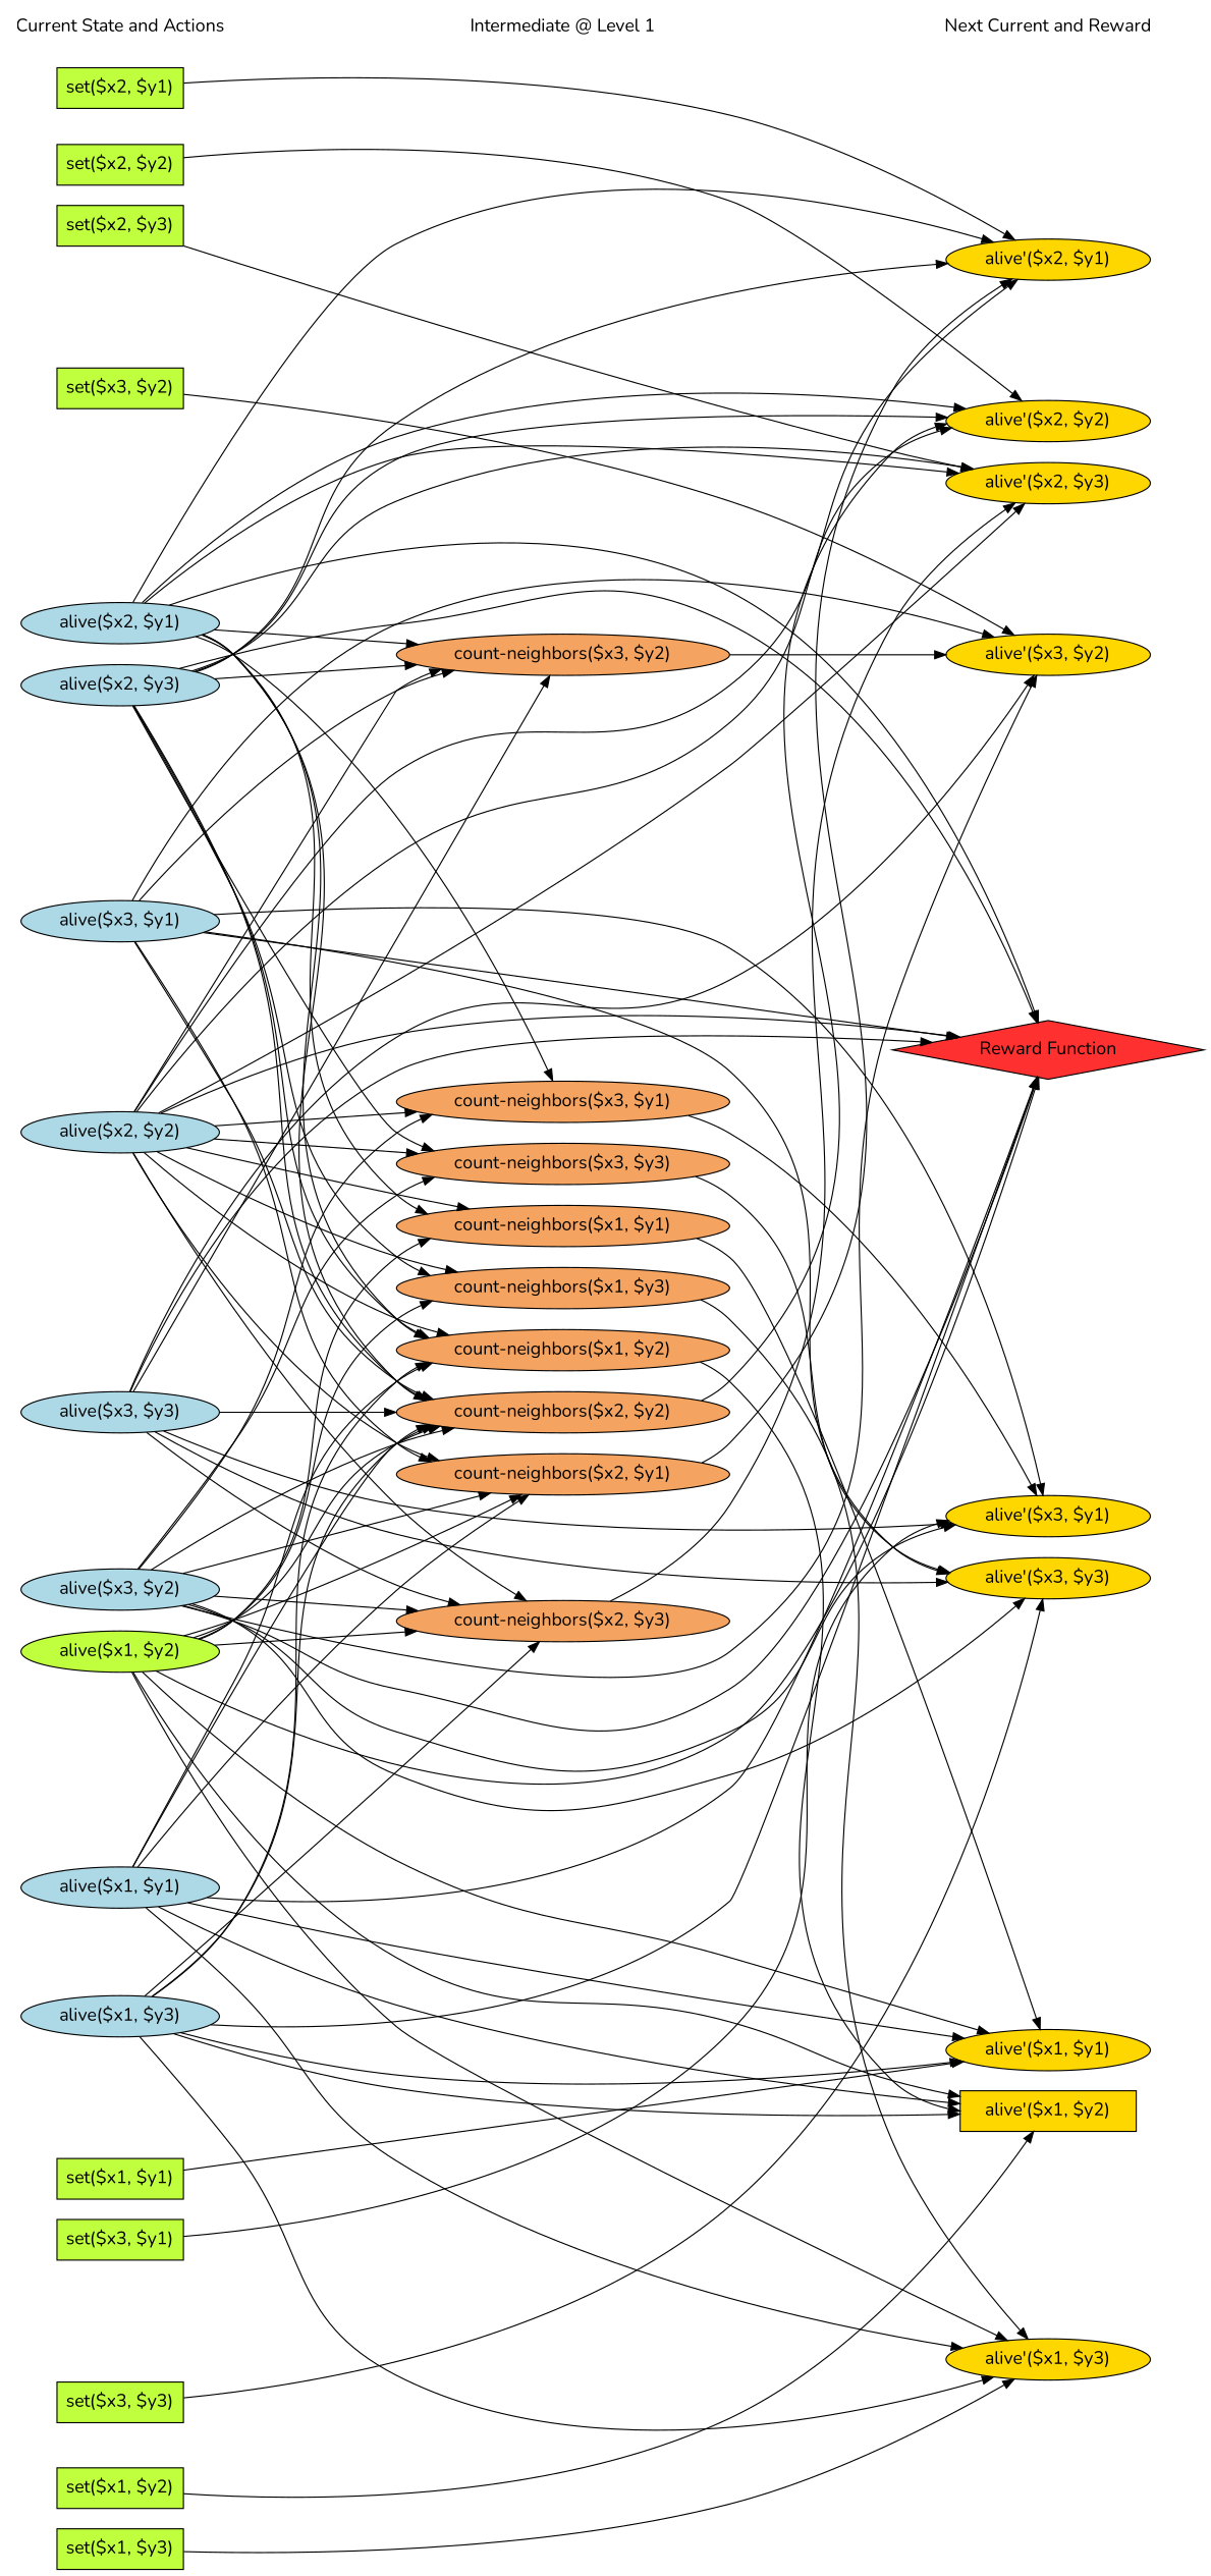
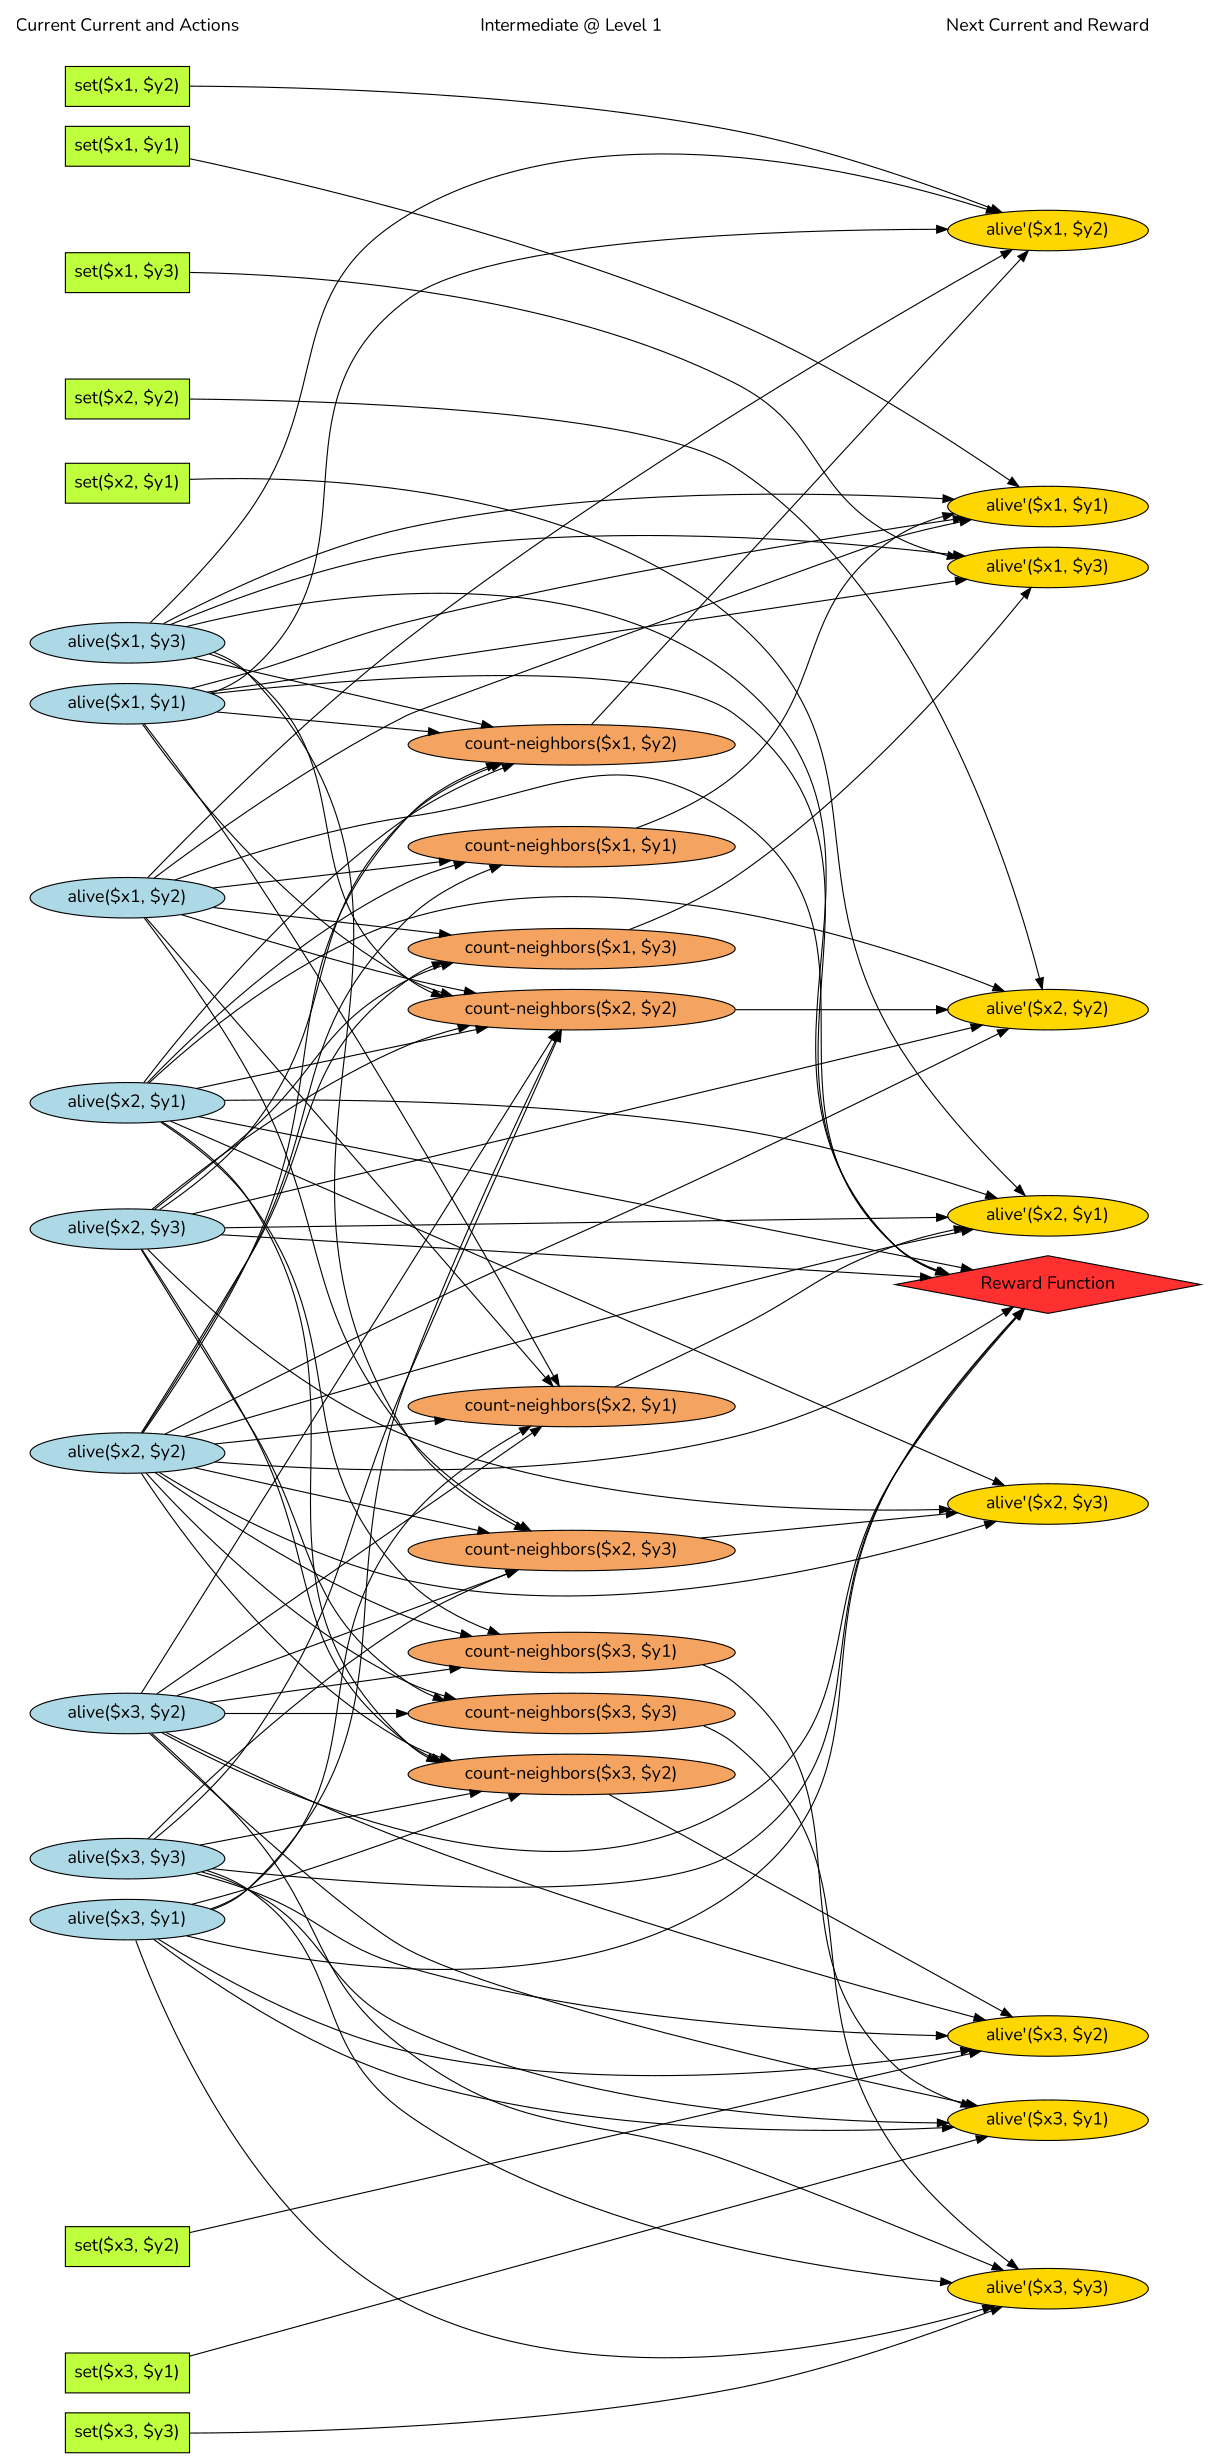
  digraph {
    fontname=Nunito
    fontsize=16
    rankdir=LR
    ranksep=2.00
    node [color=black fillcolor=sandybrown fontname=Nunito fontsize=16 shape=ellipse style=filled]
    edge [fontname=Nunito]
    "count-neighbors($x2, $y3)" [height=0.5 width=3.4777]
    "count-neighbors($x2, $y1)" [height=0.5 width=3.4777]
    "count-neighbors($x3, $y2)" [height=0.5 width=3.4777]
    "count-neighbors($x1, $y2)" [height=0.5 width=3.4777]
    "Intermediate @ Level 1" [fillcolor=white height=0.5 shape=plaintext style=bold width=2.3333]
    "count-neighbors($x2, $y2)" [height=0.5 width=3.4777]
    "count-neighbors($x1, $y3)" [height=0.5 width=3.4777]
    "count-neighbors($x3, $y1)" [height=0.5 width=3.4777]
    "count-neighbors($x3, $y3)" [height=0.5 width=3.4777]
    "count-neighbors($x1, $y1)" [height=0.5 width=3.4777]
    "set($x1, $y3)" [fillcolor=olivedrab1 height=0.5 shape=box width=1.3949]
    "set($x2, $y2)" [fillcolor=olivedrab1 height=0.5 shape=box width=1.3949]
-   "Current State and Actions" [fillcolor=white height=0.5 shape=plaintext style=bold width=2.512]
+   "Current State and Actions" [fillcolor=white height=0.5 shape=plaintext style=bold width=2.512 label="Current Current and Actions"]
    "set($x1, $y1)" [fillcolor=olivedrab1 height=0.5 shape=box width=1.3949]
    "alive($x1, $y3)" [fillcolor=lightblue height=0.5 width=2.1196]
    "alive($x1, $y1)" [fillcolor=lightblue height=0.5 width=2.1196]
    "alive($x2, $y2)" [fillcolor=lightblue height=0.5 width=2.1196]
    "set($x3, $y2)" [fillcolor=olivedrab1 height=0.5 shape=box width=1.3949]
    "alive($x3, $y1)" [fillcolor=lightblue height=0.5 width=2.1196]
    "alive($x3, $y3)" [fillcolor=lightblue height=0.5 width=2.1196]
    "set($x1, $y2)" [fillcolor=olivedrab1 height=0.5 shape=box width=1.3949]
    "set($x2, $y1)" [fillcolor=olivedrab1 height=0.5 shape=box width=1.3949]
-   "set($x2, $y3)" [fillcolor=olivedrab1 height=0.5 shape=box width=1.3949]
    "alive($x2, $y1)" [fillcolor=lightblue height=0.5 width=2.1196]
-   "alive($x1, $y2)" [fillcolor=olivedrab1 height=0.5 width=2.1196]
+   "alive($x1, $y2)" [fillcolor=lightblue height=0.5 width=2.1196]
    "alive($x2, $y3)" [fillcolor=lightblue height=0.5 width=2.1196]
    "set($x3, $y3)" [fillcolor=olivedrab1 height=0.5 shape=box width=1.3949]
    "alive($x3, $y2)" [fillcolor=lightblue height=0.5 width=2.1196]
    "set($x3, $y1)" [fillcolor=olivedrab1 height=0.5 shape=box width=1.3949]
    "alive'($x1, $y3)" [fillcolor=gold1 height=0.5 width=2.1733]
    "alive'($x1, $y1)" [fillcolor=gold1 height=0.5 width=2.1733]
    n32 [fillcolor=white height=0.5 label="Next Current and Reward" shape=plaintext style=bold width=2.2771]
    "Reward Function" [fillcolor=firebrick1 height=0.5 shape=diamond width=3.3375]
    "alive'($x2, $y2)" [fillcolor=gold1 height=0.5 width=2.1733]
    "alive'($x3, $y1)" [fillcolor=gold1 height=0.5 width=2.1733]
    "alive'($x3, $y3)" [fillcolor=gold1 height=0.5 width=2.1733]
    "alive'($x2, $y3)" [fillcolor=gold1 height=0.5 width=2.1733]
-   "alive'($x1, $y2)" [fillcolor=gold1 height=0.5 shape=box width=2.1733]
+   "alive'($x1, $y2)" [fillcolor=gold1 height=0.5 width=2.1733]
    "alive'($x2, $y1)" [fillcolor=gold1 height=0.5 width=2.1733]
    "alive'($x3, $y2)" [fillcolor=gold1 height=0.5 width=2.1733]
    subgraph sub_1 {
      rank=same
      "count-neighbors($x2, $y3)"
      "count-neighbors($x2, $y1)"
      "count-neighbors($x3, $y2)"
      "count-neighbors($x1, $y2)"
      "Intermediate @ Level 1"
      "count-neighbors($x2, $y2)"
      "count-neighbors($x1, $y3)"
      "count-neighbors($x3, $y1)"
      "count-neighbors($x3, $y3)"
      "count-neighbors($x1, $y1)"
    }
    subgraph sub_2 {
      rank=same
      "set($x1, $y3)"
      "set($x2, $y2)"
      "Current State and Actions"
      "set($x1, $y1)"
      "alive($x1, $y3)"
      "alive($x1, $y1)"
      "alive($x2, $y2)"
      "set($x3, $y2)"
      "alive($x3, $y1)"
      "alive($x3, $y3)"
      "set($x1, $y2)"
      "set($x2, $y1)"
-     "set($x2, $y3)"
      "alive($x2, $y1)"
      "alive($x1, $y2)"
      "alive($x2, $y3)"
      "set($x3, $y3)"
      "alive($x3, $y2)"
      "set($x3, $y1)"
    }
    subgraph sub_3 {
      rank=same
      "alive'($x1, $y3)"
      "alive'($x1, $y1)"
      n32
      "Reward Function"
      "alive'($x2, $y2)"
      "alive'($x3, $y1)"
      "alive'($x3, $y3)"
      "alive'($x2, $y3)"
      "alive'($x1, $y2)"
      "alive'($x2, $y1)"
      "alive'($x3, $y2)"
    }
    "count-neighbors($x2, $y3)" -> "alive'($x2, $y3)" [color=black style=solid]
    "count-neighbors($x2, $y1)" -> "alive'($x2, $y1)" [color=black style=solid]
    "count-neighbors($x3, $y2)" -> "alive'($x3, $y2)" [color=black style=solid]
    "count-neighbors($x1, $y2)" -> "alive'($x1, $y2)" [color=black style=solid]
    "Intermediate @ Level 1" -> n32 [color=black style=invis]
    "count-neighbors($x2, $y2)" -> "alive'($x2, $y2)" [color=black style=solid]
    "count-neighbors($x1, $y3)" -> "alive'($x1, $y3)" [color=black style=solid]
    "count-neighbors($x3, $y1)" -> "alive'($x3, $y1)" [color=black style=solid]
    "count-neighbors($x3, $y3)" -> "alive'($x3, $y3)" [color=black style=solid]
    "count-neighbors($x1, $y1)" -> "alive'($x1, $y1)" [color=black style=solid]
    "set($x1, $y3)" -> "alive'($x1, $y3)" [color=black style=solid]
    "set($x2, $y2)" -> "alive'($x2, $y2)" [color=black style=solid]
    "Current State and Actions" -> "Intermediate @ Level 1" [color=black style=invis]
    "set($x1, $y1)" -> "alive'($x1, $y1)" [color=black style=solid]
    "alive($x1, $y3)" -> "count-neighbors($x2, $y3)"
    "alive($x1, $y3)" -> "count-neighbors($x1, $y2)"
    "alive($x1, $y3)" -> "count-neighbors($x2, $y2)"
    "alive($x1, $y3)" -> "alive'($x1, $y3)" [color=black style=solid]
    "alive($x1, $y3)" -> "alive'($x1, $y1)" [color=black style=solid]
    "alive($x1, $y3)" -> "Reward Function"
    "alive($x1, $y3)" -> "alive'($x1, $y2)" [color=black style=solid]
    "alive($x1, $y1)" -> "count-neighbors($x2, $y1)"
    "alive($x1, $y1)" -> "count-neighbors($x1, $y2)"
    "alive($x1, $y1)" -> "count-neighbors($x2, $y2)"
    "alive($x1, $y1)" -> "alive'($x1, $y3)" [color=black style=solid]
    "alive($x1, $y1)" -> "alive'($x1, $y1)" [color=black style=solid]
    "alive($x1, $y1)" -> "Reward Function"
    "alive($x1, $y1)" -> "alive'($x1, $y2)" [color=black style=solid]
    "alive($x2, $y2)" -> "count-neighbors($x2, $y3)"
    "alive($x2, $y2)" -> "count-neighbors($x2, $y1)"
    "alive($x2, $y2)" -> "count-neighbors($x3, $y2)"
    "alive($x2, $y2)" -> "count-neighbors($x1, $y2)"
    "alive($x2, $y2)" -> "count-neighbors($x1, $y3)"
    "alive($x2, $y2)" -> "count-neighbors($x3, $y1)"
    "alive($x2, $y2)" -> "count-neighbors($x3, $y3)"
    "alive($x2, $y2)" -> "count-neighbors($x1, $y1)"
    "alive($x2, $y2)" -> "Reward Function"
    "alive($x2, $y2)" -> "alive'($x2, $y2)" [color=black style=solid]
    "alive($x2, $y2)" -> "alive'($x2, $y3)" [color=black style=solid]
    "alive($x2, $y2)" -> "alive'($x2, $y1)" [color=black style=solid]
    "set($x3, $y2)" -> "alive'($x3, $y2)" [color=black style=solid]
    "alive($x3, $y1)" -> "count-neighbors($x2, $y1)"
    "alive($x3, $y1)" -> "count-neighbors($x3, $y2)"
    "alive($x3, $y1)" -> "count-neighbors($x2, $y2)"
    "alive($x3, $y1)" -> "Reward Function"
    "alive($x3, $y1)" -> "alive'($x3, $y1)" [color=black style=solid]
    "alive($x3, $y1)" -> "alive'($x3, $y3)" [color=black style=solid]
    "alive($x3, $y1)" -> "alive'($x3, $y2)" [color=black style=solid]
    "alive($x3, $y3)" -> "count-neighbors($x2, $y3)"
    "alive($x3, $y3)" -> "count-neighbors($x3, $y2)"
    "alive($x3, $y3)" -> "count-neighbors($x2, $y2)"
    "alive($x3, $y3)" -> "Reward Function"
    "alive($x3, $y3)" -> "alive'($x3, $y1)" [color=black style=solid]
    "alive($x3, $y3)" -> "alive'($x3, $y3)" [color=black style=solid]
    "alive($x3, $y3)" -> "alive'($x3, $y2)" [color=black style=solid]
    "set($x1, $y2)" -> "alive'($x1, $y2)" [color=black style=solid]
    "set($x2, $y1)" -> "alive'($x2, $y1)" [color=black style=solid]
-   "set($x2, $y3)" -> "alive'($x2, $y3)" [color=black style=solid]
    "alive($x2, $y1)" -> "count-neighbors($x3, $y2)"
    "alive($x2, $y1)" -> "count-neighbors($x1, $y2)"
    "alive($x2, $y1)" -> "count-neighbors($x2, $y2)"
    "alive($x2, $y1)" -> "count-neighbors($x3, $y1)"
    "alive($x2, $y1)" -> "count-neighbors($x1, $y1)"
    "alive($x2, $y1)" -> "Reward Function"
    "alive($x2, $y1)" -> "alive'($x2, $y2)" [color=black style=solid]
    "alive($x2, $y1)" -> "alive'($x2, $y3)" [color=black style=solid]
    "alive($x2, $y1)" -> "alive'($x2, $y1)" [color=black style=solid]
    "alive($x1, $y2)" -> "count-neighbors($x2, $y3)"
    "alive($x1, $y2)" -> "count-neighbors($x2, $y1)"
    "alive($x1, $y2)" -> "count-neighbors($x2, $y2)"
    "alive($x1, $y2)" -> "count-neighbors($x1, $y3)"
    "alive($x1, $y2)" -> "count-neighbors($x1, $y1)"
-   "alive($x1, $y2)" -> "alive'($x1, $y3)" [color=black style=solid]
    "alive($x1, $y2)" -> "alive'($x1, $y1)" [color=black style=solid]
    "alive($x1, $y2)" -> "Reward Function"
    "alive($x1, $y2)" -> "alive'($x1, $y2)" [color=black style=solid]
    "alive($x2, $y3)" -> "count-neighbors($x3, $y2)"
    "alive($x2, $y3)" -> "count-neighbors($x1, $y2)"
    "alive($x2, $y3)" -> "count-neighbors($x2, $y2)"
    "alive($x2, $y3)" -> "count-neighbors($x1, $y3)"
    "alive($x2, $y3)" -> "count-neighbors($x3, $y3)"
    "alive($x2, $y3)" -> "Reward Function"
    "alive($x2, $y3)" -> "alive'($x2, $y2)" [color=black style=solid]
    "alive($x2, $y3)" -> "alive'($x2, $y3)" [color=black style=solid]
    "alive($x2, $y3)" -> "alive'($x2, $y1)" [color=black style=solid]
    "set($x3, $y3)" -> "alive'($x3, $y3)" [color=black style=solid]
    "alive($x3, $y2)" -> "count-neighbors($x2, $y3)"
    "alive($x3, $y2)" -> "count-neighbors($x2, $y1)"
    "alive($x3, $y2)" -> "count-neighbors($x2, $y2)"
    "alive($x3, $y2)" -> "count-neighbors($x3, $y1)"
    "alive($x3, $y2)" -> "count-neighbors($x3, $y3)"
    "alive($x3, $y2)" -> "Reward Function"
    "alive($x3, $y2)" -> "alive'($x3, $y1)" [color=black style=solid]
    "alive($x3, $y2)" -> "alive'($x3, $y3)" [color=black style=solid]
    "alive($x3, $y2)" -> "alive'($x3, $y2)" [color=black style=solid]
    "set($x3, $y1)" -> "alive'($x3, $y1)" [color=black style=solid]
  }
